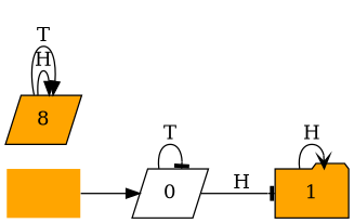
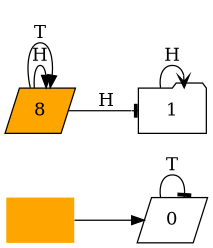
  digraph {
    constraint=false
    rankdir=LR
    node [fillcolor=white shape=parallelogram style=filled]
    edge [arrowhead=normal]
    0
-   1 [fillcolor=orange shape=folder]
+   1 [shape=folder]
    n3 [fillcolor=orange label=8]
    "" [fillcolor=orange shape=none]
    0 -> 0 [arrowhead=tee label=T]
-   0 -> 1 [arrowhead=tee label=H]
+   n3 -> 1 [arrowhead=tee label=H]
    1 -> 1 [arrowhead=vee label=H]
    n3 -> n3 [label=H]
    n3 -> n3 [label=T]
    "" -> 0
  }
